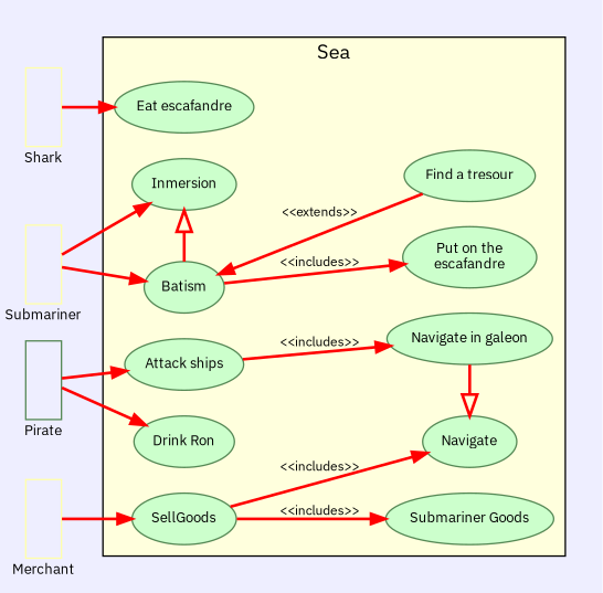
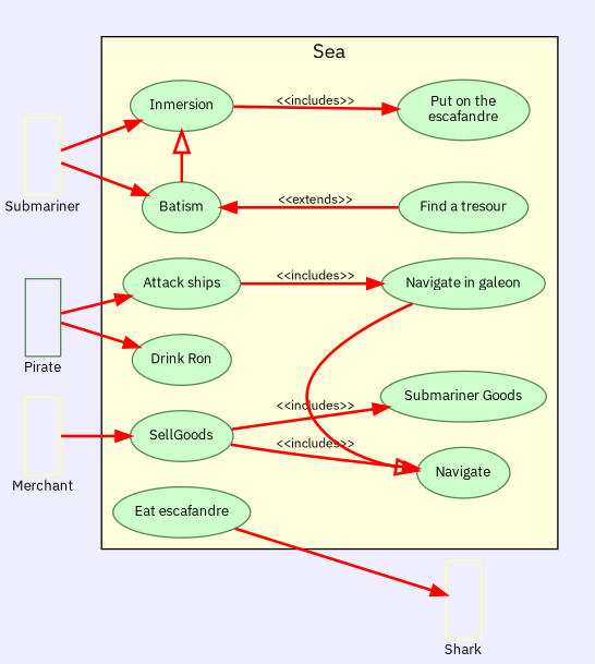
  digraph {
    bgcolor="#eeeeff"
    fontname="IBM Plex Sans"
    rankdir=LR
    node [color="#558855" fontname="IBM Plex Sans" fontsize=10 shape=ellipse fillcolor="#ccffcc" style=filled]
    edge [color=red fontname="IBM Plex Sans" fontsize=9 style=bold]
    Shark [color="#ffffaa" fixedsize=true height=0.77 label="\n\n\n\n\n\n\N" shape=custom width=.352 fillcolor="" style=""]
    Submariner [color="#ffffaa" fixedsize=true height=0.77 label="\n\n\n\n\n\n\N" shape=custom width=.352 fillcolor="" style=""]
    Pirate [fixedsize=true height=0.77 label="\n\n\n\n\n\n\N" shape=custom width=.352 fillcolor="" style=""]
    Merchant [color="#ffffaa" fixedsize=true height=0.77 label="\n\n\n\n\n\n\N" shape=custom width=.352 fillcolor="" style=""]
    Inmersion
    n6 [label="Find a tresour"]
    n7 [label="Put on the\nescafandre"]
    n8 [label="Attack ships"]
    n9 [label="Navigate in galeon"]
    SellGoods
    Navigate
    n12 [label="Submariner Goods"]
    Batism
    n14 [label="Eat escafandre"]
    n15 [label="Drink Ron"]
    subgraph sub_1 {
      Shark
      Submariner
      Pirate
      Merchant
    }
    subgraph sub_2 {
      Inmersion
      n6
    }
    subgraph sub_3 {
      Inmersion
      n7
      n8
      n9
      SellGoods
      Navigate
      n12
    }
    subgraph sub_4 {
      Inmersion
      n9
      Navigate
      Batism
    }
    subgraph cluster_5 {
      color=black
      fillcolor="#ffffdd"
      label=Sea
      style=filled
      Inmersion
      n6
      n7
      n8
      n9
      SellGoods
      Navigate
      n12
      Batism
      n14
      n15
    }
-   Shark -> n14
+   n14 -> Shark
    Submariner -> Inmersion
    Submariner -> Batism
    Pirate -> n8
    Pirate -> n15
    Merchant -> SellGoods
-   Batism -> n7 [label="<<includes>>"]
+   Inmersion -> n7 [label="<<includes>>"]
    Inmersion -> Batism [arrowsize=1.5 arrowtail=empty constraint=false dir=back]
    n8 -> n9 [label="<<includes>>"]
    SellGoods -> Navigate [label="<<includes>>"]
    SellGoods -> n12 [label="<<includes>>"]
    Navigate -> n9 [arrowsize=1.5 arrowtail=empty constraint=false dir=back]
    Batism -> n6 [dir=back label="<<extends>>"]
  }
